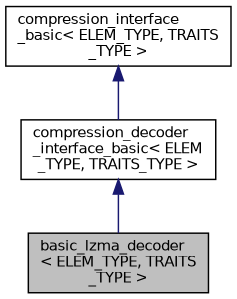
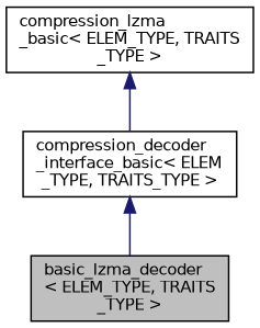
  digraph {
    node [color=black fillcolor=white fontname=Helvetica fontsize=10 shape=record style=filled]
    edge [color=midnightblue dir=back fontname=Helvetica fontsize=10 labelfontname=Helvetica labelfontsize=10 style=solid]
    n1 [fillcolor=grey75 fontcolor=black height=0.2 label="basic_lzma_decoder\l\< ELEM_TYPE, TRAITS\l_TYPE \>" width=0.4]
    n2 [height=0.2 label="compression_decoder\l_interface_basic\< ELEM\l_TYPE, TRAITS_TYPE \>" width=0.4]
-   n3 [height=0.2 label="compression_interface\l_basic\< ELEM_TYPE, TRAITS\l_TYPE \>" width=0.4]
+   n3 [height=0.2 label="compression_lzma\l_basic\< ELEM_TYPE, TRAITS\l_TYPE \>" width=0.4]
    n2 -> n1
    n3 -> n2
  }
